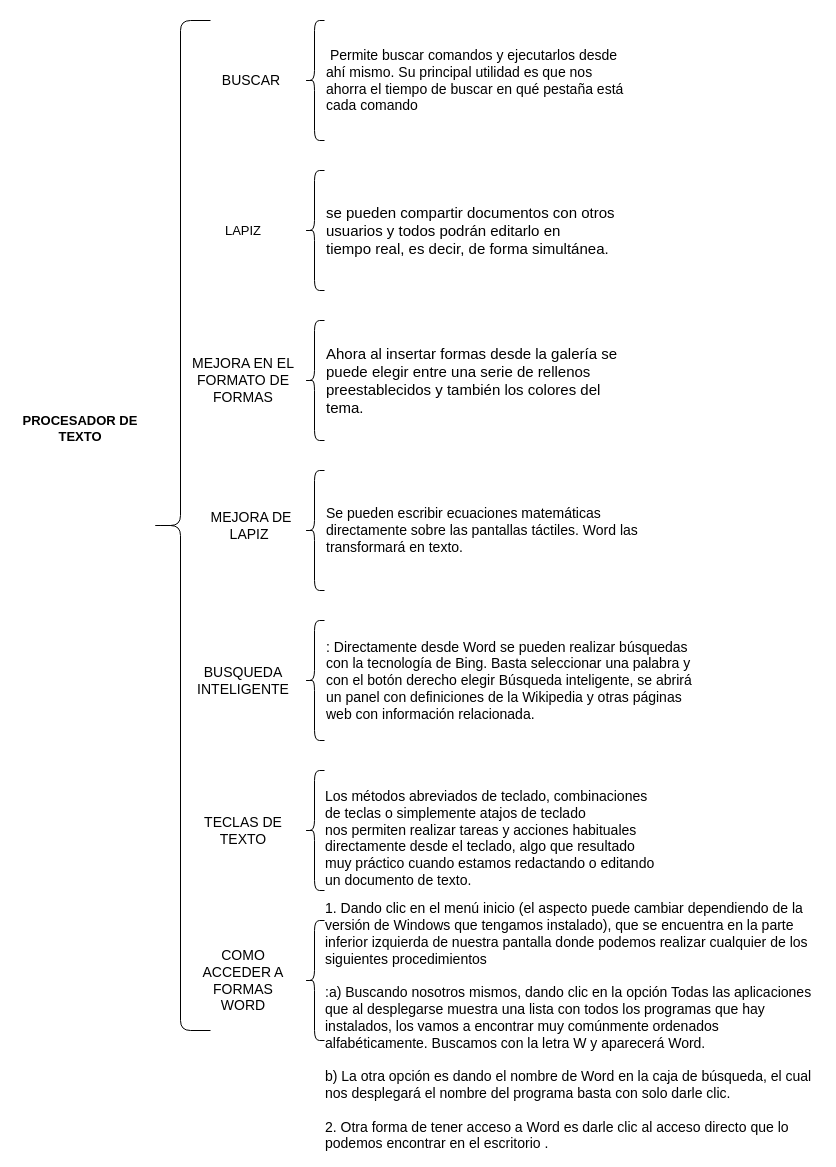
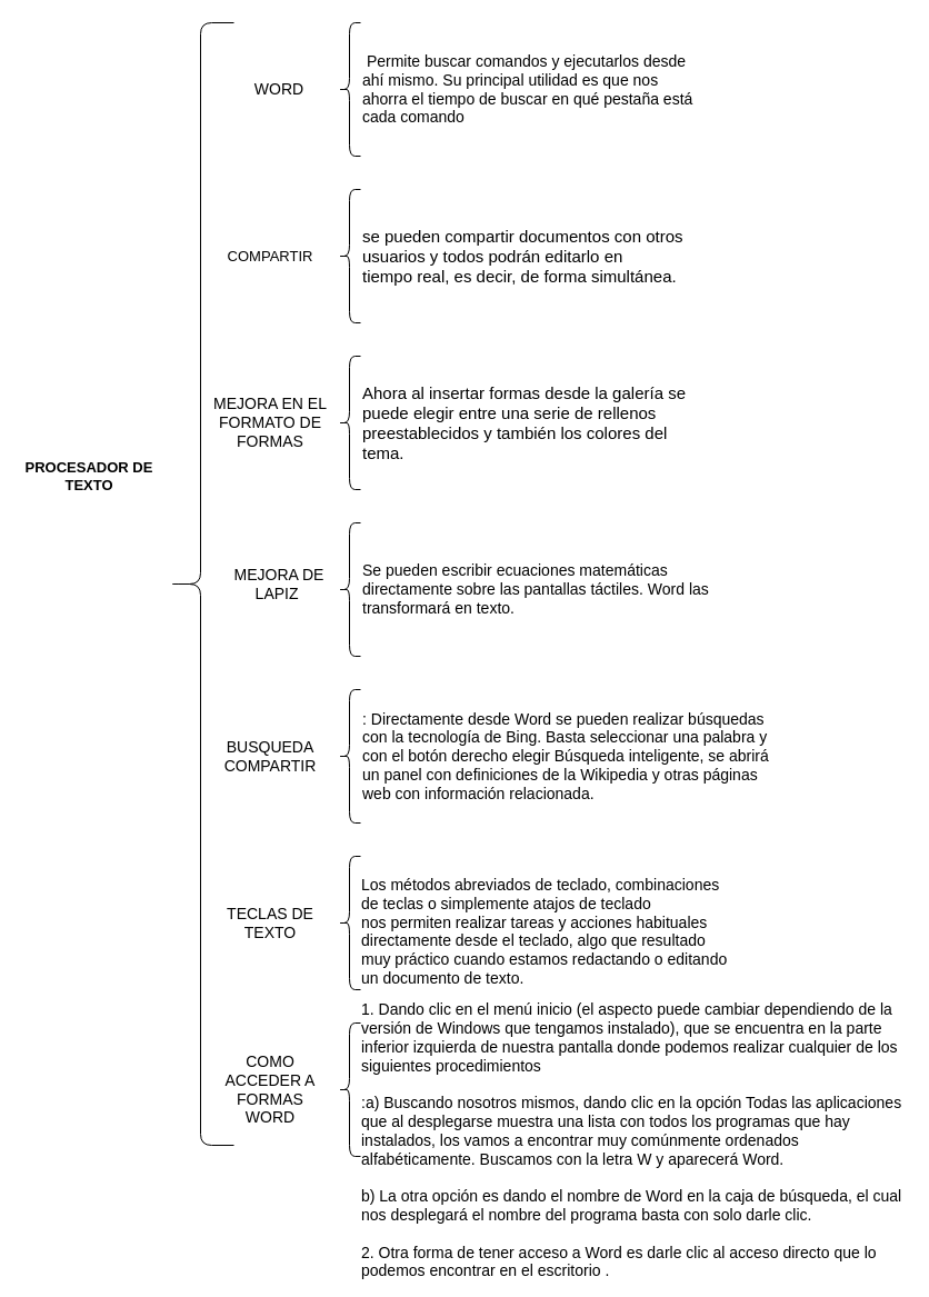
  <mxCell id="0" />
  <mxCell id="1" parent="0" />
  <mxCell id="2" value="" style="shape=curlyBracket;whiteSpace=wrap;html=1;rounded=1;" vertex="1" parent="1"><mxGeometry x="150" y="20" width="60" height="1010" as="geometry" /></mxCell>
  <mxCell id="3" value="" style="shape=curlyBracket;whiteSpace=wrap;html=1;rounded=1;" vertex="1" parent="1"><mxGeometry x="304" y="920" width="20" height="120" as="geometry" /></mxCell>
  <mxCell id="4" value="" style="shape=curlyBracket;whiteSpace=wrap;html=1;rounded=1;" vertex="1" parent="1"><mxGeometry x="304" y="770" width="20" height="120" as="geometry" /></mxCell>
  <mxCell id="5" value="" style="shape=curlyBracket;whiteSpace=wrap;html=1;rounded=1;" vertex="1" parent="1"><mxGeometry x="304" y="20" width="20" height="120" as="geometry" /></mxCell>
  <mxCell id="6" value="" style="shape=curlyBracket;whiteSpace=wrap;html=1;rounded=1;" vertex="1" parent="1"><mxGeometry x="304" y="620" width="20" height="120" as="geometry" /></mxCell>
  <mxCell id="7" value="" style="shape=curlyBracket;whiteSpace=wrap;html=1;rounded=1;" vertex="1" parent="1"><mxGeometry x="304" y="470" width="20" height="120" as="geometry" /></mxCell>
  <mxCell id="8" value="" style="shape=curlyBracket;whiteSpace=wrap;html=1;rounded=1;" vertex="1" parent="1"><mxGeometry x="304" y="320" width="20" height="120" as="geometry" /></mxCell>
  <mxCell id="9" value="" style="shape=curlyBracket;whiteSpace=wrap;html=1;rounded=1;" vertex="1" parent="1"><mxGeometry x="304" y="170" width="20" height="120" as="geometry" /></mxCell>
  <mxCell id="10" value="&lt;b&gt;&lt;font style=&quot;font-size: 13px&quot;&gt;PROCESADOR DE TEXTO&lt;/font&gt;&lt;/b&gt;" style="rounded=0;whiteSpace=wrap;html=1;strokeColor=none;fillColor=none;" vertex="1" parent="1"><mxGeometry x="20" y="400" width="120" height="55" as="geometry" /></mxCell>
  <mxCell id="11" value="&lt;div&gt;&lt;span style=&quot;font-size: 14px&quot;&gt;&amp;nbsp;Permite buscar comandos y ejecutarlos desde ahí mismo. Su principal utilidad es que nos ahorra el tiempo de buscar en qué pestaña está cada comando&lt;/span&gt;&lt;/div&gt;" style="rounded=0;whiteSpace=wrap;html=1;fillColor=none;strokeColor=none;align=left;" vertex="1" parent="1"><mxGeometry x="324" y="35" width="310" height="90" as="geometry" /></mxCell>
- <mxCell id="12" value="&lt;font style=&quot;font-size: 14px&quot;&gt;BUSCAR&lt;/font&gt;" style="rounded=0;whiteSpace=wrap;html=1;fillColor=none;strokeColor=none;" vertex="1" parent="1"><mxGeometry x="198" y="60" width="106" height="40" as="geometry" /></mxCell>
+ <mxCell id="12" value="&lt;font style=&quot;font-size: 14px&quot;&gt;WORD&lt;/font&gt;" style="rounded=0;whiteSpace=wrap;html=1;fillColor=none;strokeColor=none;" vertex="1" parent="1"><mxGeometry x="198" y="60" width="106" height="40" as="geometry" /></mxCell>
  <mxCell id="13" value="&lt;font style=&quot;font-size: 14px&quot;&gt;COMO ACCEDER A FORMAS WORD&lt;/font&gt;" style="rounded=0;whiteSpace=wrap;html=1;strokeColor=none;fillColor=none;" vertex="1" parent="1"><mxGeometry x="190" y="960" width="106" height="40" as="geometry" /></mxCell>
  <mxCell id="14" value="&lt;font style=&quot;font-size: 14px&quot;&gt;TECLAS DE TEXTO&lt;/font&gt;" style="rounded=0;whiteSpace=wrap;html=1;strokeColor=none;fillColor=none;" vertex="1" parent="1"><mxGeometry x="190" y="810" width="106" height="40" as="geometry" /></mxCell>
- <mxCell id="15" value="&lt;font style=&quot;font-size: 14px&quot;&gt;BUSQUEDA INTELIGENTE&lt;/font&gt;" style="rounded=0;whiteSpace=wrap;html=1;strokeColor=none;fillColor=none;" vertex="1" parent="1"><mxGeometry x="190" y="660" width="106" height="40" as="geometry" /></mxCell>
+ <mxCell id="15" value="&lt;font style=&quot;font-size: 14px&quot;&gt;BUSQUEDA COMPARTIR&lt;/font&gt;" style="rounded=0;whiteSpace=wrap;html=1;strokeColor=none;fillColor=none;" vertex="1" parent="1"><mxGeometry x="190" y="660" width="106" height="40" as="geometry" /></mxCell>
  <mxCell id="16" value="&lt;font style=&quot;font-size: 14px&quot;&gt;MEJORA DE LAPIZ&amp;nbsp;&lt;/font&gt;" style="rounded=0;whiteSpace=wrap;html=1;strokeColor=none;fillColor=none;" vertex="1" parent="1"><mxGeometry x="198" y="505" width="106" height="40" as="geometry" /></mxCell>
  <mxCell id="17" value="&lt;font style=&quot;font-size: 14px&quot;&gt;MEJORA EN EL FORMATO DE FORMAS&lt;/font&gt;" style="rounded=0;whiteSpace=wrap;html=1;strokeColor=none;fillColor=none;" vertex="1" parent="1"><mxGeometry x="190" y="360" width="106" height="40" as="geometry" /></mxCell>
- <mxCell id="18" value="&lt;font style=&quot;font-size: 13px&quot;&gt;LAPIZ&lt;/font&gt;" style="rounded=0;whiteSpace=wrap;html=1;fillColor=none;strokeColor=none;" vertex="1" parent="1"><mxGeometry x="190" y="210" width="106" height="40" as="geometry" /></mxCell>
+ <mxCell id="18" value="&lt;font style=&quot;font-size: 13px&quot;&gt;COMPARTIR&lt;/font&gt;" style="rounded=0;whiteSpace=wrap;html=1;fillColor=none;strokeColor=none;" vertex="1" parent="1"><mxGeometry x="190" y="210" width="106" height="40" as="geometry" /></mxCell>
  <mxCell id="19" value="&lt;font style=&quot;font-size: 14px&quot;&gt;: Directamente desde Word se pueden realizar búsquedas con la tecnología de Bing. Basta seleccionar una palabra y con el botón derecho elegir Búsqueda inteligente, se abrirá un panel con definiciones de la Wikipedia y otras páginas web con información relacionada.&amp;nbsp;&lt;/font&gt;" style="rounded=0;whiteSpace=wrap;html=1;strokeColor=none;align=left;fillColor=none;" vertex="1" parent="1"><mxGeometry x="324" y="635" width="380" height="90" as="geometry" /></mxCell>
  <mxCell id="20" value="&lt;div&gt;&lt;span style=&quot;font-size: 14px&quot;&gt;Se pueden escribir ecuaciones matemáticas directamente sobre las pantallas táctiles. Word las transformará en texto.&amp;nbsp;&lt;/span&gt;&lt;/div&gt;" style="rounded=0;whiteSpace=wrap;html=1;strokeColor=none;fillColor=none;align=left;" vertex="1" parent="1"><mxGeometry x="324" y="485" width="320" height="90" as="geometry" /></mxCell>
  <mxCell id="21" value="&lt;div&gt;&lt;span style=&quot;font-size: 15px&quot;&gt;Ahora al insertar formas desde la galería se puede elegir entre una serie de rellenos preestablecidos y también los colores del tema.&lt;/span&gt;&lt;/div&gt;" style="rounded=0;whiteSpace=wrap;html=1;strokeColor=none;fillColor=none;align=left;" vertex="1" parent="1"><mxGeometry x="324" y="335" width="300" height="90" as="geometry" /></mxCell>
  <mxCell id="22" value="&lt;div style=&quot;font-size: 15px&quot;&gt;&lt;span&gt;se pueden&amp;nbsp;&lt;/span&gt;&lt;span&gt;compartir documentos con otros usuarios y todos podrán editarlo en tiempo&amp;nbsp;&lt;/span&gt;&lt;span&gt;real, es decir, de forma simultánea.&lt;/span&gt;&lt;/div&gt;" style="rounded=0;whiteSpace=wrap;html=1;fillColor=none;strokeColor=none;align=left;" vertex="1" parent="1"><mxGeometry x="324" y="185" width="300" height="90" as="geometry" /></mxCell>
  <mxCell id="23" value="&lt;div style=&quot;text-align: left&quot;&gt;&lt;span style=&quot;font-size: 14px&quot;&gt;Los métodos abreviados de teclado, combinaciones de teclas o simplemente atajos de teclado nos&amp;nbsp;&lt;/span&gt;&lt;span style=&quot;font-size: 14px&quot;&gt;permiten realizar tareas y acciones habituales directamente desde el teclado, algo que resultado muy&amp;nbsp;&lt;/span&gt;&lt;span style=&quot;font-size: 14px&quot;&gt;práctico cuando estamos redactando o editando un documento de texto.&amp;nbsp;&lt;/span&gt;&lt;/div&gt;&lt;div style=&quot;text-align: left&quot;&gt;&lt;br&gt;&lt;/div&gt;" style="rounded=0;whiteSpace=wrap;html=1;strokeColor=none;fillColor=none;" vertex="1" parent="1"><mxGeometry x="324" y="800" width="340" height="90" as="geometry" /></mxCell>
  <mxCell id="24" value="&lt;div style=&quot;text-align: left&quot;&gt;&lt;span style=&quot;font-size: 14px&quot;&gt;1. Dando clic en el menú inicio (el aspecto puede cambiar dependiendo de la versión de Windows&amp;nbsp;&lt;/span&gt;&lt;span style=&quot;font-size: 14px&quot;&gt;que tengamos instalado), que se encuentra en la parte inferior izquierda de nuestra pantalla donde&amp;nbsp;&lt;/span&gt;&lt;span style=&quot;font-size: 14px&quot;&gt;podemos realizar cualquier de los siguientes procedimientos&lt;/span&gt;&lt;br&gt;&lt;/div&gt;&lt;font&gt;&lt;span style=&quot;font-size: 14px&quot;&gt;&lt;div style=&quot;text-align: left&quot;&gt;&lt;span&gt;&lt;br&gt;&lt;/span&gt;&lt;/div&gt;&lt;div style=&quot;text-align: left&quot;&gt;&lt;span&gt;:&lt;/span&gt;&lt;span&gt;a) Buscando nosotros mismos, dando clic en la opción Todas las aplicaciones que al desplegarse&amp;nbsp;&lt;/span&gt;&lt;span&gt;muestra una lista con todos los programas que hay instalados, los vamos a encontrar muy&amp;nbsp;&lt;/span&gt;&lt;span&gt;comúnmente ordenados alfabéticamente. Buscamos con la letra W y aparecerá Word.&lt;/span&gt;&lt;/div&gt;&lt;/span&gt;&lt;span style=&quot;font-size: 14px&quot;&gt;&lt;div style=&quot;text-align: left&quot;&gt;&lt;span&gt;&lt;br&gt;&lt;/span&gt;&lt;/div&gt;&lt;/span&gt;&lt;span style=&quot;font-size: 14px&quot;&gt;&lt;div style=&quot;text-align: left&quot;&gt;&lt;span&gt;b) La otra opción es dando el nombre de Word en la caja de búsqueda, el cual nos desplegará el&amp;nbsp;&lt;/span&gt;&lt;span&gt;nombre del programa basta con solo darle clic.&lt;/span&gt;&lt;/div&gt;&lt;div style=&quot;text-align: left&quot;&gt;&lt;span&gt;&lt;br&gt;&lt;/span&gt;&lt;/div&gt;&lt;/span&gt;&lt;span style=&quot;font-size: 14px&quot;&gt;&lt;div style=&quot;text-align: left&quot;&gt;&lt;span&gt;2. Otra forma de tener acceso a Word es darle clic al acceso directo que lo podemos encontrar en el&amp;nbsp;&lt;/span&gt;&lt;span&gt;escritorio .&lt;/span&gt;&lt;/div&gt;&lt;/span&gt;&lt;/font&gt;&lt;div style=&quot;text-align: left&quot;&gt;&lt;br&gt;&lt;/div&gt;" style="rounded=0;whiteSpace=wrap;html=1;strokeColor=none;fillColor=none;" vertex="1" parent="1"><mxGeometry x="324" y="935" width="490" height="195" as="geometry" /></mxCell>
